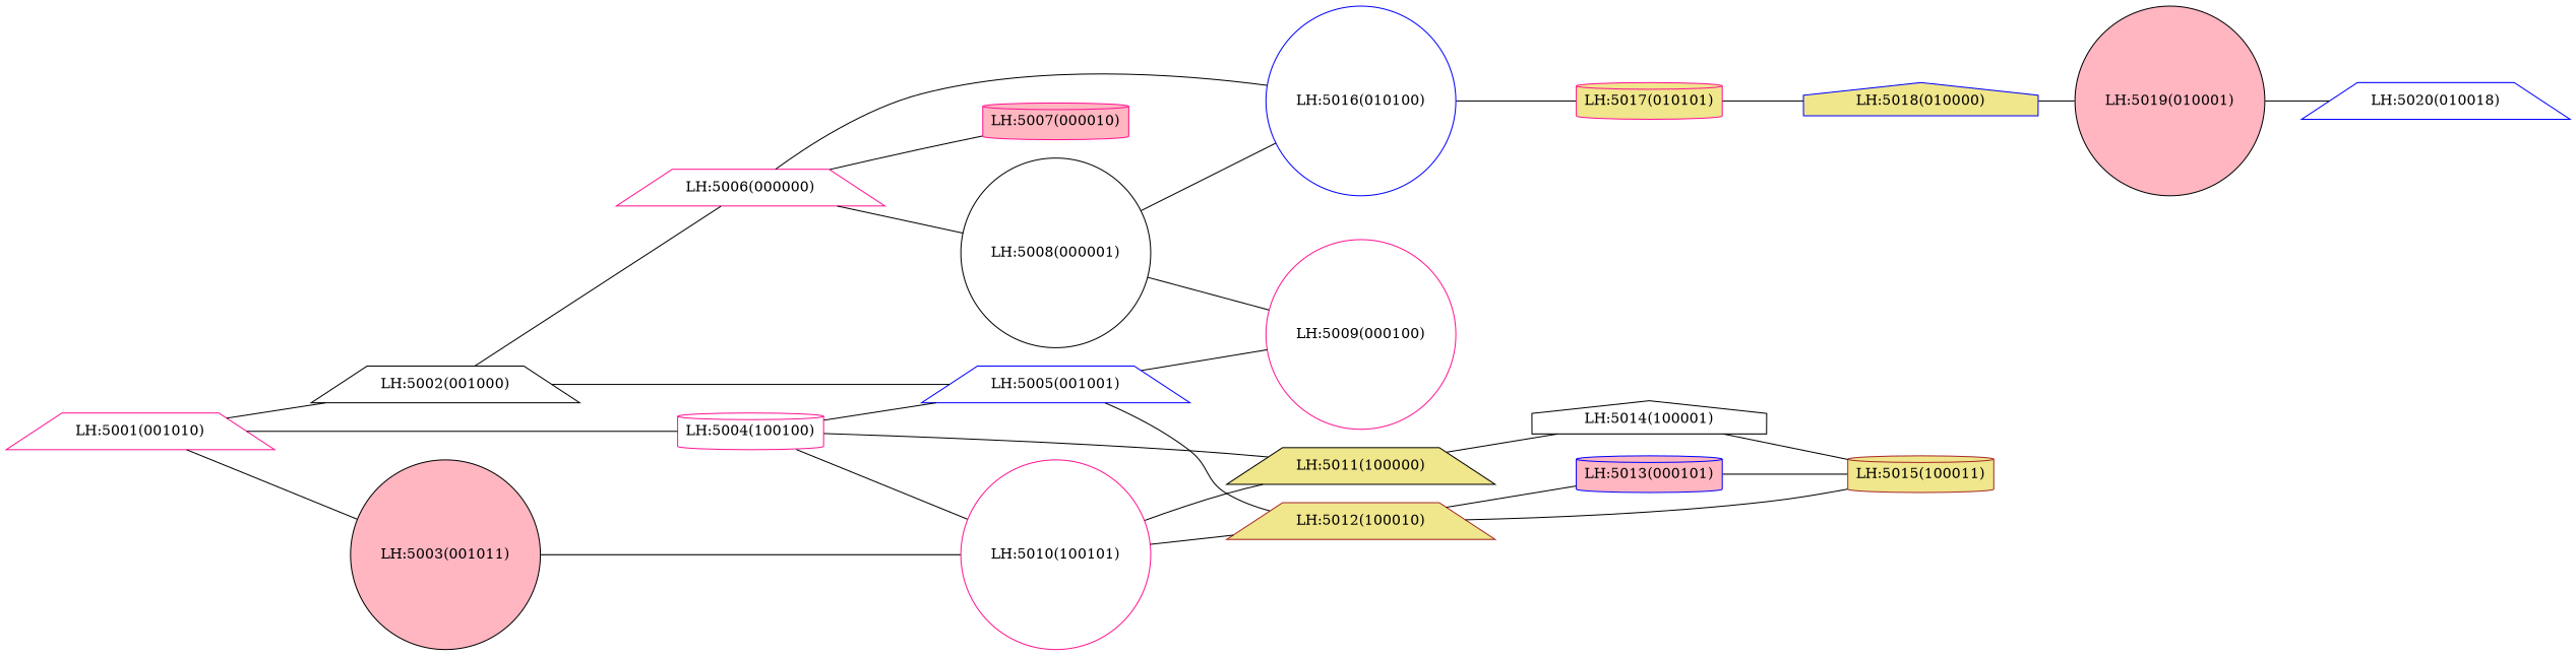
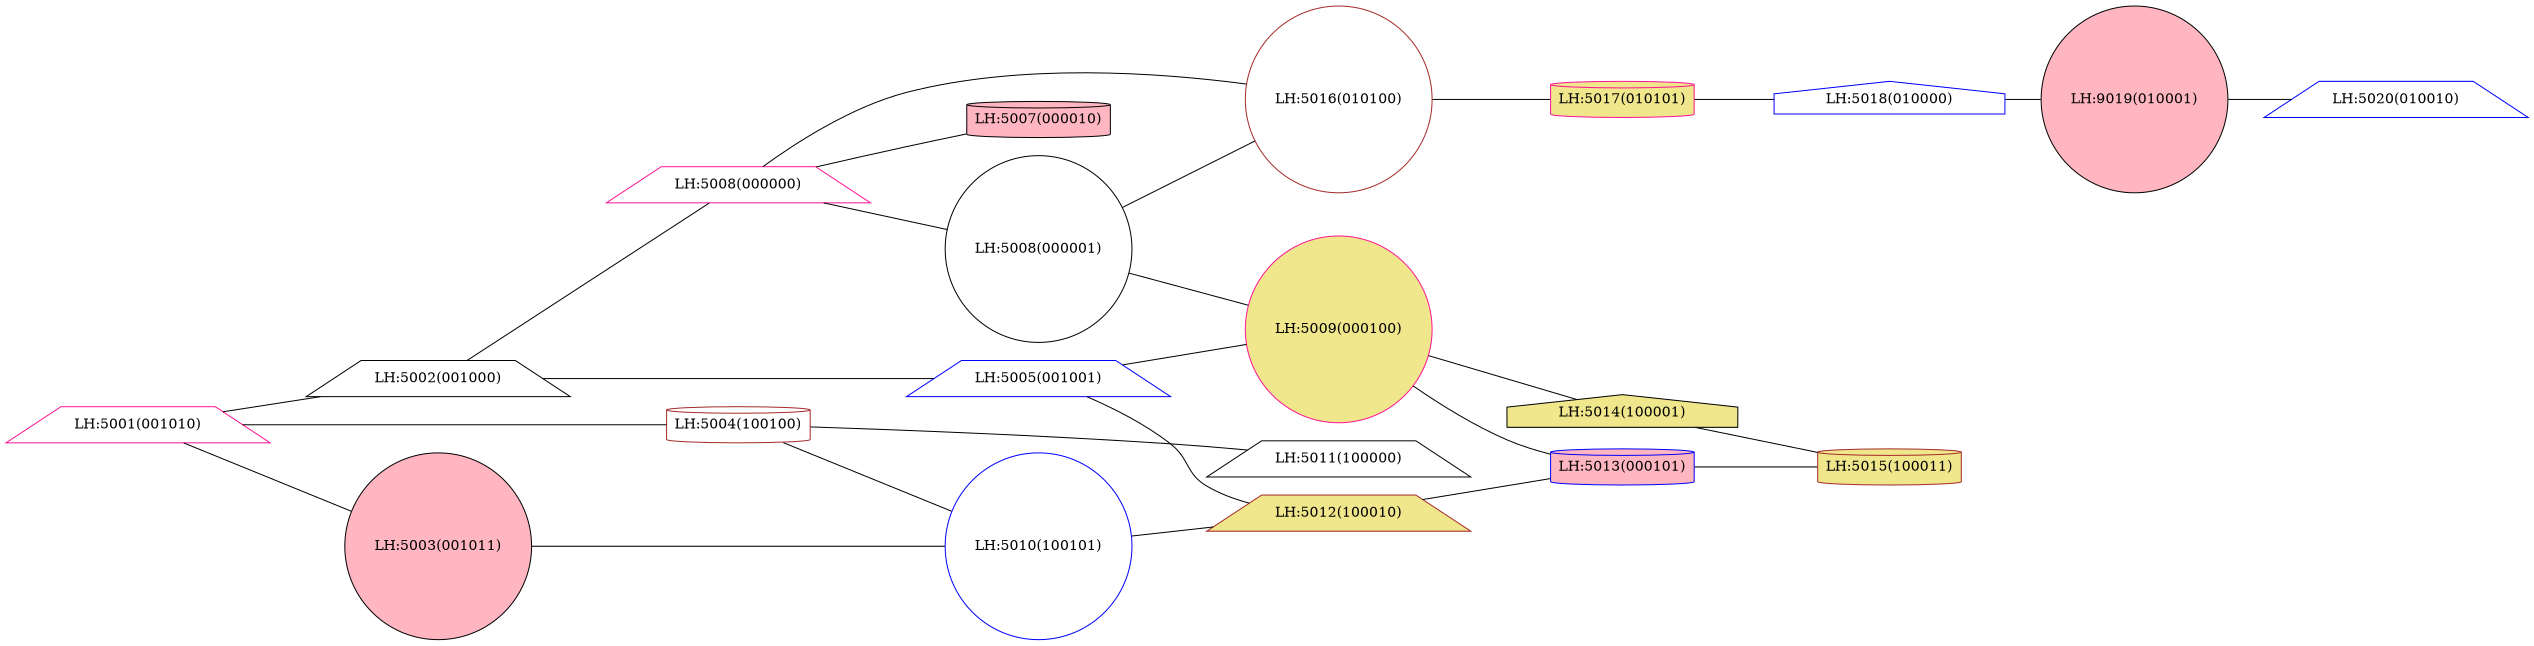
  graph {
    rankdir=LR
    node [color=deeppink fillcolor=white shape=trapezium style=filled]
    n1 [label="LH:5001(001010)"]
    n2 [color=black label="LH:5002(001000)"]
    n3 [color=black fillcolor=lightpink label="LH:5003(001011)" shape=circle]
-   n4 [label="LH:5004(100100)" shape=cylinder]
+   n4 [color=brown label="LH:5004(100100)" shape=cylinder]
    n5 [color=blue label="LH:5005(001001)"]
-   n6 [label="LH:5006(000000)"]
-   n7 [label="LH:5010(100101)" shape=circle]
-   n8 [color=black fillcolor=khaki label="LH:5011(100000)"]
-   n9 [label="LH:5009(000100)" shape=circle]
+   n6 [label="LH:5008(000000)"]
+   n7 [color=blue label="LH:5010(100101)" shape=circle]
+   n8 [color=black label="LH:5011(100000)"]
+   n9 [fillcolor=khaki label="LH:5009(000100)" shape=circle]
    n10 [color=brown fillcolor=khaki label="LH:5012(100010)"]
-   n11 [fillcolor=lightpink label="LH:5007(000010)" shape=cylinder]
+   n11 [color=black fillcolor=lightpink label="LH:5007(000010)" shape=cylinder]
    n12 [color=black label="LH:5008(000001)" shape=circle]
-   n13 [color=blue label="LH:5016(010100)" shape=circle]
-   n14 [color=black label="LH:5014(100001)" shape=house]
+   n13 [color=brown label="LH:5016(010100)" shape=circle]
+   n14 [color=black fillcolor=khaki label="LH:5014(100001)" shape=house]
    n15 [color=blue fillcolor=lightpink label="LH:5013(000101)" shape=cylinder]
    n16 [color=brown fillcolor=khaki label="LH:5015(100011)" shape=cylinder]
    n17 [fillcolor=khaki label="LH:5017(010101)" shape=cylinder]
-   n18 [color=blue fillcolor=khaki label="LH:5018(010000)" shape=house]
-   n19 [color=black fillcolor=lightpink label="LH:5019(010001)" shape=circle]
-   n20 [color=blue label="LH:5020(010018)"]
+   n18 [color=blue label="LH:5018(010000)" shape=house]
+   n19 [color=black fillcolor=lightpink label="LH:9019(010001)" shape=circle]
+   n20 [color=blue label="LH:5020(010010)"]
    n1 -- n2
    n1 -- n3
    n1 -- n4
    n2 -- n5
    n2 -- n6
    n3 -- n7
-   n4 -- n5
    n4 -- n7
    n4 -- n8
    n5 -- n9
    n5 -- n10
    n6 -- n11
    n6 -- n12
    n6 -- n13
-   n7 -- n8
    n7 -- n10
-   n8 -- n14
+   n9 -- n14
+   n9 -- n15
    n10 -- n15
-   n10 -- n16
    n12 -- n9
    n12 -- n13
    n13 -- n17
    n14 -- n16
    n15 -- n16
    n17 -- n18
    n18 -- n19
    n19 -- n20
  }
